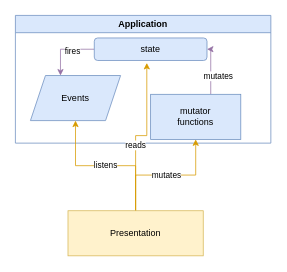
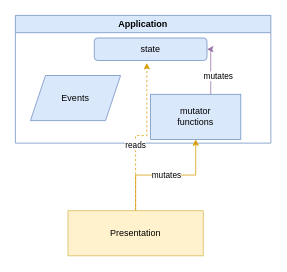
  <mxCell id="0" />
  <mxCell id="1" parent="0" />
  <mxCell id="2" value="Application" style="swimlane;fillColor=#dae8fc;strokeColor=#6c8ebf;" parent="1" vertex="1"><mxGeometry x="20" y="20" width="340" height="170" as="geometry" /></mxCell>
  <mxCell id="3" value="Events" style="shape=parallelogram;perimeter=parallelogramPerimeter;whiteSpace=wrap;html=1;fixedSize=1;fillColor=#dae8fc;strokeColor=#6c8ebf;" vertex="1" parent="2"><mxGeometry x="20" y="80" width="120" height="60" as="geometry" /></mxCell>
  <mxCell id="4" value="mutates" style="edgeStyle=orthogonalEdgeStyle;rounded=0;orthogonalLoop=1;jettySize=auto;html=1;entryX=1;entryY=0.5;entryDx=0;entryDy=0;fillColor=#e1d5e7;strokeColor=#9673a6;" edge="1" parent="2" source="5" target="8"><mxGeometry x="-0.273" y="-10" relative="1" as="geometry"><Array as="points"><mxPoint x="260" y="45" /></Array><mxPoint as="offset" /></mxGeometry></mxCell>
  <mxCell id="5" value="mutator&lt;br&gt;functions" style="rounded=0;whiteSpace=wrap;html=1;fillColor=#dae8fc;strokeColor=#6c8ebf;" vertex="1" parent="2"><mxGeometry x="180" y="105" width="120" height="60" as="geometry" /></mxCell>
- <mxCell id="6" style="edgeStyle=orthogonalEdgeStyle;rounded=0;orthogonalLoop=1;jettySize=auto;html=1;fillColor=#e1d5e7;strokeColor=#9673a6;" edge="1" parent="2" source="8" target="3"><mxGeometry relative="1" as="geometry"><Array as="points"><mxPoint x="60" y="45" /></Array></mxGeometry></mxCell>
- <mxCell id="7" value="fires" style="edgeLabel;html=1;align=center;verticalAlign=middle;resizable=0;points=[];" vertex="1" connectable="0" parent="6"><mxGeometry x="-0.245" y="2" relative="1" as="geometry"><mxPoint as="offset" /></mxGeometry></mxCell>
  <mxCell id="8" value="state" style="rounded=1;whiteSpace=wrap;html=1;fillColor=#dae8fc;strokeColor=#6c8ebf;" vertex="1" parent="2"><mxGeometry x="105" y="30" width="150" height="30" as="geometry" /></mxCell>
- <mxCell id="9" value="listens" style="edgeStyle=orthogonalEdgeStyle;rounded=0;orthogonalLoop=1;jettySize=auto;html=1;fillColor=#ffe6cc;strokeColor=#d79b00;" edge="1" parent="1" source="12" target="3"><mxGeometry relative="1" as="geometry" /></mxCell>
  <mxCell id="10" value="mutates" style="edgeStyle=orthogonalEdgeStyle;rounded=0;orthogonalLoop=1;jettySize=auto;html=1;fillColor=#ffe6cc;strokeColor=#d79b00;" edge="1" parent="1" source="12" target="5"><mxGeometry relative="1" as="geometry" /></mxCell>
- <mxCell id="11" value="reads" style="edgeStyle=orthogonalEdgeStyle;rounded=0;orthogonalLoop=1;jettySize=auto;html=1;entryX=0.466;entryY=1.11;entryDx=0;entryDy=0;entryPerimeter=0;fillColor=#ffe6cc;strokeColor=#d79b00;" edge="1" parent="1" source="12" target="8"><mxGeometry x="-0.187" relative="1" as="geometry"><mxPoint y="-1" as="offset" /></mxGeometry></mxCell>
+ <mxCell id="11" value="reads" style="edgeStyle=orthogonalEdgeStyle;rounded=0;orthogonalLoop=1;jettySize=auto;html=1;entryX=0.466;entryY=1.11;entryDx=0;entryDy=0;entryPerimeter=0;fillColor=#ffe6cc;strokeColor=#d79b00;dashed=1;" edge="1" parent="1" source="12" target="8"><mxGeometry x="-0.187" relative="1" as="geometry"><mxPoint y="-1" as="offset" /></mxGeometry></mxCell>
  <mxCell id="12" value="Presentation" style="rounded=0;whiteSpace=wrap;html=1;fillColor=#fff2cc;strokeColor=#d6b656;" vertex="1" parent="1"><mxGeometry x="90" y="280" width="180" height="60" as="geometry" /></mxCell>
